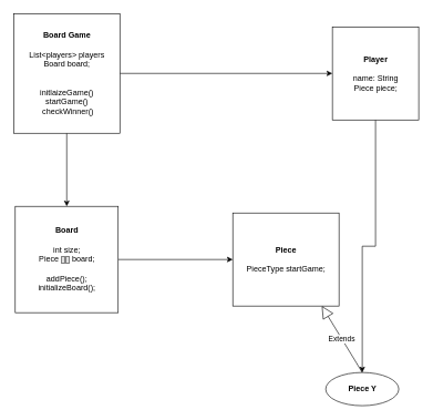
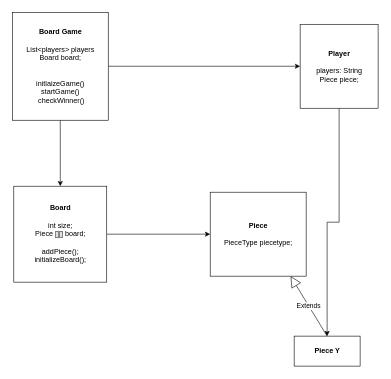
  <mxCell id="0" />
  <mxCell id="1" parent="0" />
  <mxCell id="2" style="edgeStyle=orthogonalEdgeStyle;rounded=0;orthogonalLoop=1;jettySize=auto;html=1;" parent="1" source="4" target="6" edge="1"><mxGeometry relative="1" as="geometry" /></mxCell>
  <mxCell id="3" style="edgeStyle=orthogonalEdgeStyle;rounded=0;orthogonalLoop=1;jettySize=auto;html=1;exitX=0.5;exitY=1;exitDx=0;exitDy=0;" parent="1" source="4" target="8" edge="1"><mxGeometry relative="1" as="geometry" /></mxCell>
  <mxCell id="4" value="&lt;b&gt;Board Game&lt;/b&gt;&lt;br&gt;&lt;br&gt;List&amp;lt;players&amp;gt; players&lt;br&gt;Board board;&lt;br&gt;&lt;br&gt;&lt;br&gt;initlaizeGame()&lt;br&gt;startGame()&lt;br&gt;&amp;nbsp;checkWinner()" style="html=1;" parent="1" vertex="1"><mxGeometry x="20" y="20" width="160" height="180" as="geometry" /></mxCell>
  <mxCell id="5" style="edgeStyle=orthogonalEdgeStyle;rounded=0;orthogonalLoop=1;jettySize=auto;html=1;" parent="1" source="6" target="10" edge="1"><mxGeometry relative="1" as="geometry" /></mxCell>
- <mxCell id="6" value="&lt;b&gt;Player&lt;/b&gt;&lt;br&gt;&lt;br&gt;name: String&lt;br&gt;Piece piece;" style="html=1;" parent="1" vertex="1"><mxGeometry x="500" y="40" width="130" height="140" as="geometry" /></mxCell>
+ <mxCell id="6" value="&lt;b&gt;Player&lt;/b&gt;&lt;br&gt;&lt;br&gt;players: String&lt;br&gt;Piece piece;" style="html=1;" parent="1" vertex="1"><mxGeometry x="500" y="40" width="130" height="140" as="geometry" /></mxCell>
  <mxCell id="7" style="edgeStyle=orthogonalEdgeStyle;rounded=0;orthogonalLoop=1;jettySize=auto;html=1;entryX=0;entryY=0.5;entryDx=0;entryDy=0;" parent="1" source="8" target="9" edge="1"><mxGeometry relative="1" as="geometry" /></mxCell>
  <mxCell id="8" value="&lt;b&gt;Board&lt;/b&gt;&lt;br&gt;&lt;br&gt;int size;&lt;br&gt;Piece [][] board;&lt;br&gt;&lt;br&gt;addPiece();&lt;br&gt;initializeBoard();" style="html=1;" parent="1" vertex="1"><mxGeometry x="22.5" y="310" width="155" height="160" as="geometry" /></mxCell>
- <mxCell id="9" value="&lt;b&gt;Piece&lt;/b&gt;&lt;br&gt;&lt;br&gt;PieceType startGame;" style="html=1;" parent="1" vertex="1"><mxGeometry x="350" y="320" width="160" height="140" as="geometry" /></mxCell>
- <mxCell id="10" value="&lt;b&gt;Piece Y&lt;/b&gt;" style="ellipse;html=1;" parent="1" vertex="1"><mxGeometry x="490" y="560" width="110" height="50" as="geometry" /></mxCell>
+ <mxCell id="9" value="&lt;b&gt;Piece&lt;/b&gt;&lt;br&gt;&lt;br&gt;PieceType piecetype;" style="html=1;" parent="1" vertex="1"><mxGeometry x="350" y="320" width="160" height="140" as="geometry" /></mxCell>
+ <mxCell id="10" value="&lt;b&gt;Piece Y&lt;/b&gt;" style="html=1;" parent="1" vertex="1"><mxGeometry x="490" y="560" width="110" height="50" as="geometry" /></mxCell>
  <mxCell id="11" value="Extends" style="endArrow=block;endSize=16;endFill=0;html=1;rounded=0;exitX=0.5;exitY=0;exitDx=0;exitDy=0;" parent="1" source="10" edge="1"><mxGeometry width="160" relative="1" as="geometry"><mxPoint x="420" y="560" as="sourcePoint" /><mxPoint x="484.091" y="460" as="targetPoint" /><Array as="points" /></mxGeometry></mxCell>
